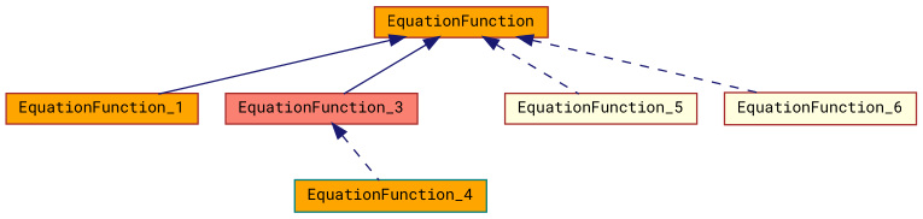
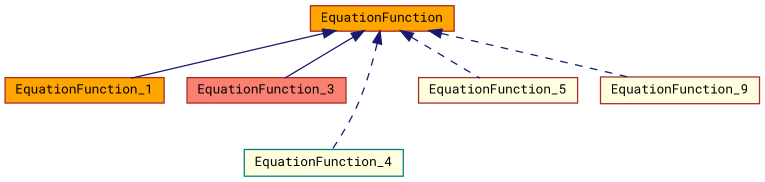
  digraph {
    fontname="Roboto Mono"
    rankdir=TB
    node [color=brown fillcolor=orange fontname="Roboto Mono" fontsize=10 shape=record style=filled]
    edge [color=midnightblue dir=back fontname="Roboto Mono" fontsize=10 labelfontname=Helvetica labelfontsize=10 style=dashed]
    n1 [fontcolor=black height=0.2 label=EquationFunction width=0.4]
    n2 [height=0.2 label=EquationFunction_1 width=0.4]
    n3 [fillcolor=salmon height=0.2 label=EquationFunction_3 width=0.4]
-   n4 [color=teal height=0.2 label=EquationFunction_4 width=0.4]
+   n4 [color=teal fillcolor=lightyellow height=0.2 label=EquationFunction_4 width=0.4]
    n5 [fillcolor=lightyellow height=0.2 label=EquationFunction_5 width=0.4]
-   n6 [fillcolor=lightyellow height=0.2 label=EquationFunction_6 width=0.4]
+   n6 [fillcolor=lightyellow height=0.2 label=EquationFunction_9 width=0.4]
    n1 -> n2 [style=solid]
    n1 -> n3 [style=solid]
-   n3 -> n4
+   n1 -> n4
    n1 -> n5
    n1 -> n6
  }
